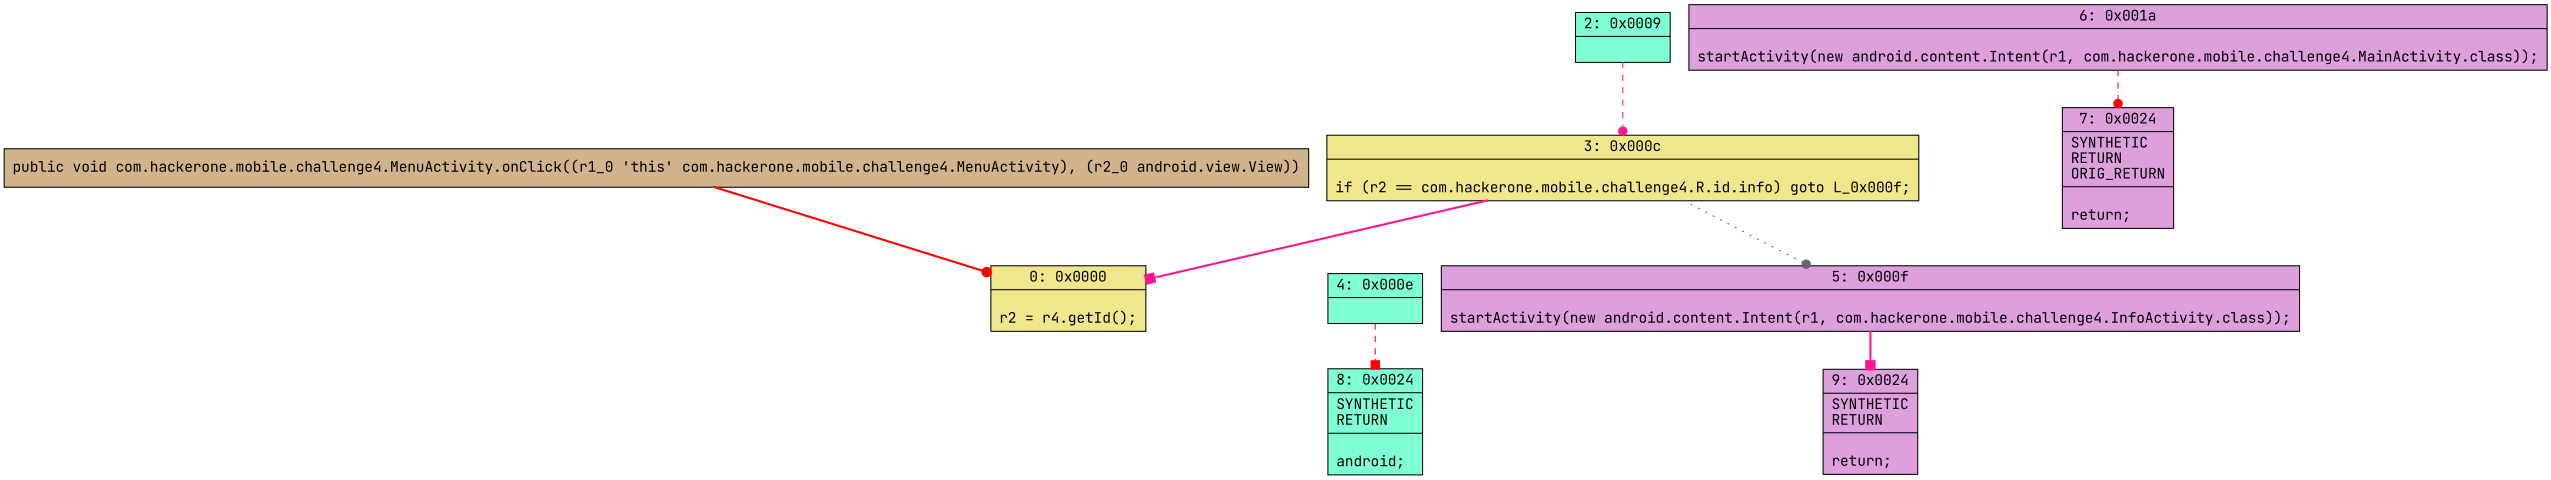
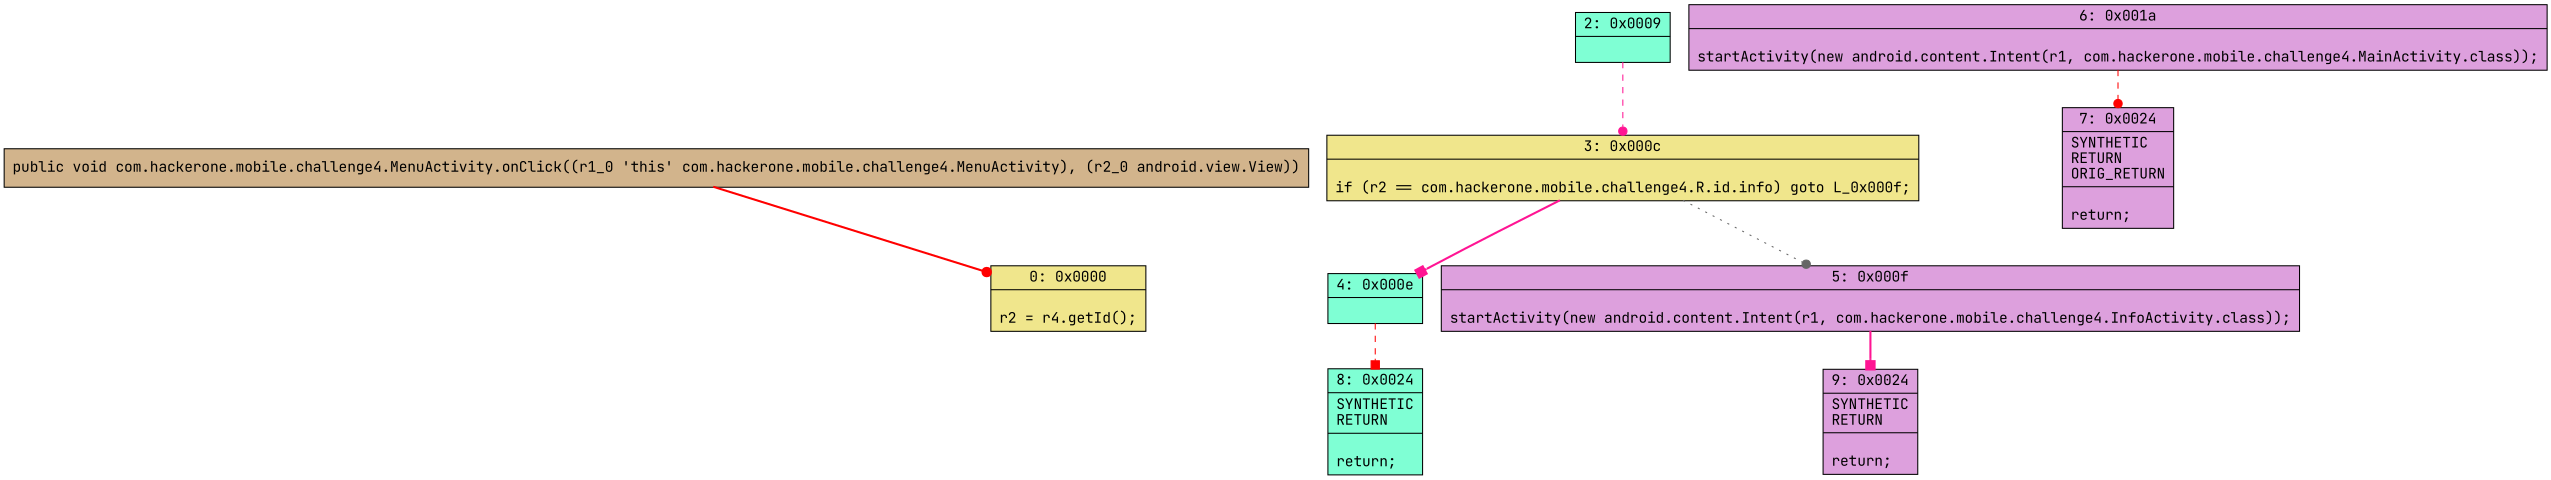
  digraph {
    fontname="JetBrains Mono"
    node [fillcolor=plum fontname="JetBrains Mono" shape=record style=filled]
    edge [arrowhead=dot color=deeppink fontname="JetBrains Mono" style=dashed]
    n1 [fillcolor=khaki label="{0\:\ 0x0000|\lr2 = r4.getId();\l}"]
    n2 [fillcolor=aquamarine label="{2\:\ 0x0009|\l}"]
    n3 [fillcolor=khaki label="{3\:\ 0x000c|\lif (r2 == com.hackerone.mobile.challenge4.R.id.info) goto L_0x000f;\l}"]
    n4 [label="{6\:\ 0x001a|\lstartActivity(new android.content.Intent(r1, com.hackerone.mobile.challenge4.MainActivity.class));\l}"]
    n5 [label="{7\:\ 0x0024|SYNTHETIC\lRETURN\lORIG_RETURN\l|\lreturn;\l}"]
    n6 [fillcolor=aquamarine label="{4\:\ 0x000e|\l}"]
    n7 [label="{5\:\ 0x000f|\lstartActivity(new android.content.Intent(r1, com.hackerone.mobile.challenge4.InfoActivity.class));\l}"]
-   n8 [fillcolor=aquamarine label="{8\:\ 0x0024|SYNTHETIC\lRETURN\l|\landroid;\l}"]
+   n8 [fillcolor=aquamarine label="{8\:\ 0x0024|SYNTHETIC\lRETURN\l|\lreturn;\l}"]
    n9 [label="{9\:\ 0x0024|SYNTHETIC\lRETURN\l|\lreturn;\l}"]
    n10 [fillcolor=tan label="{public void com.hackerone.mobile.challenge4.MenuActivity.onClick((r1_0 'this' com.hackerone.mobile.challenge4.MenuActivity), (r2_0 android.view.View)) }"]
    n2 -> n3
-   n3 -> n1 [arrowhead=box style=bold]
+   n3 -> n6 [arrowhead=box style=bold]
    n3 -> n7 [color=gray40 style=dotted]
    n4 -> n5 [color=red]
    n6 -> n8 [arrowhead=box color=red]
    n7 -> n9 [arrowhead=box style=bold]
    n10 -> n1 [color=red style=bold]
  }
